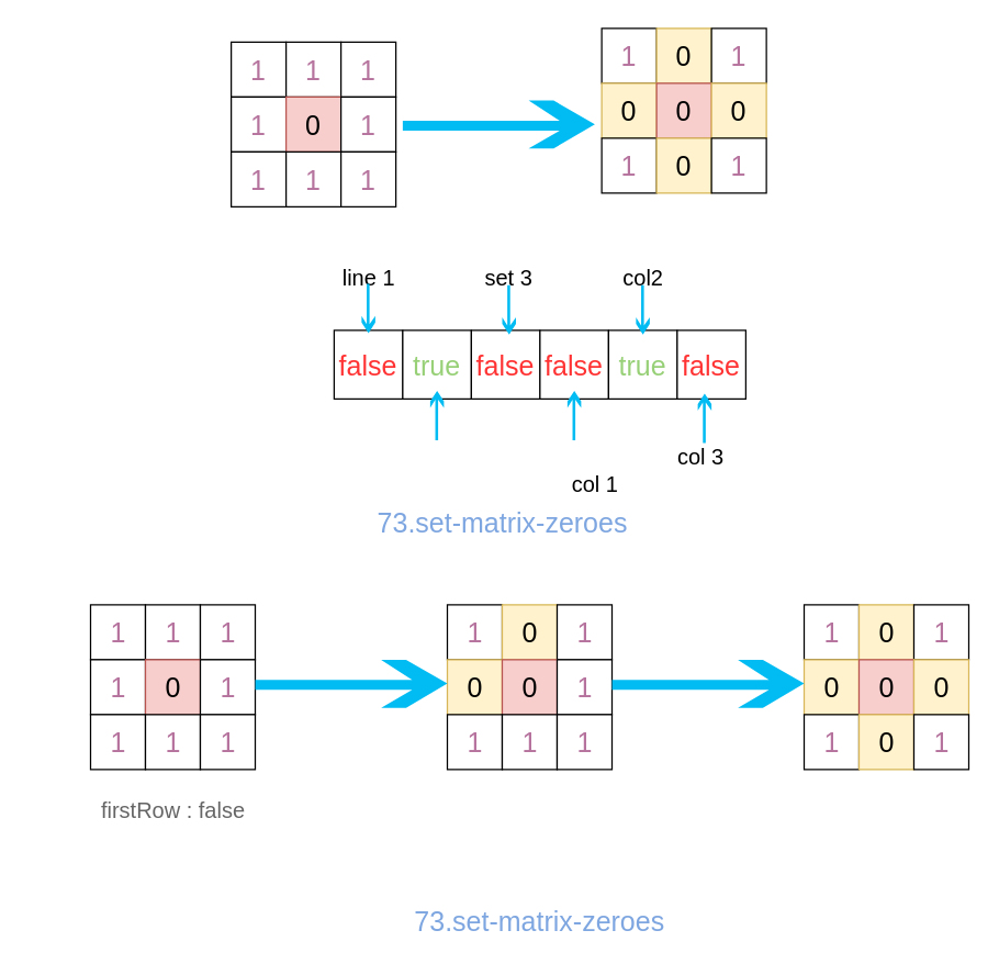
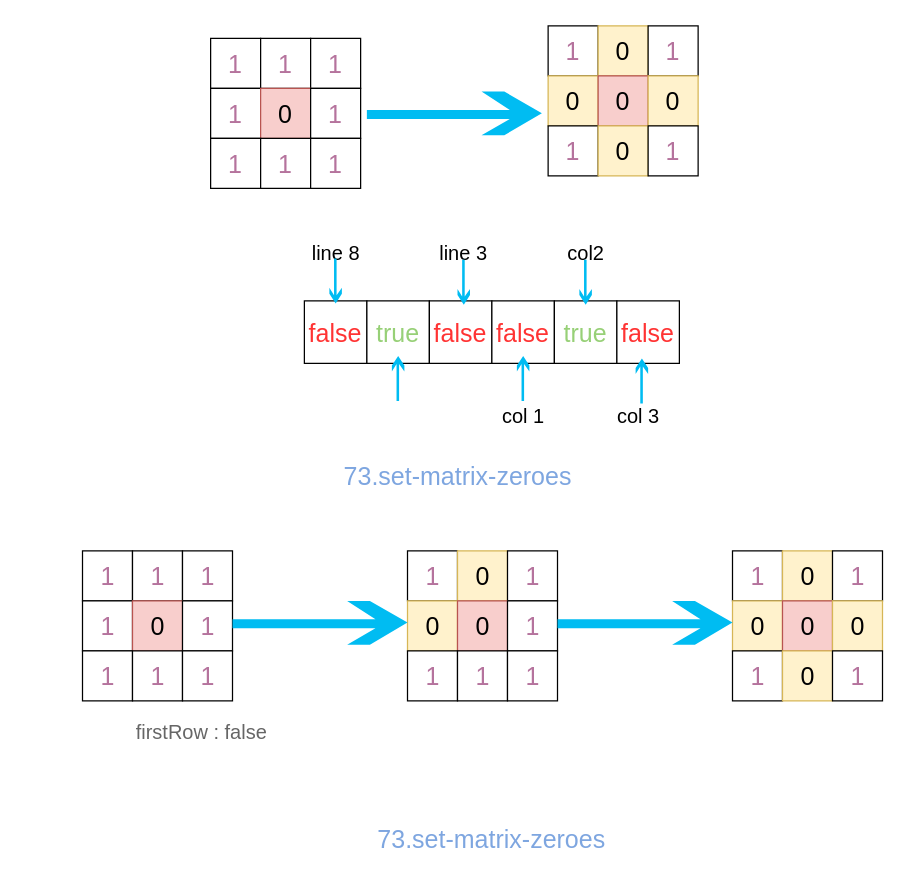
  <mxCell id="0" />
  <mxCell id="1" parent="0" />
  <mxCell id="2" value="73.set-matrix-zeroes" style="text;html=1;strokeColor=none;fillColor=none;align=center;verticalAlign=middle;whiteSpace=wrap;rounded=0;fontSize=20;fontColor=#7EA6E0;" vertex="1" parent="1"><mxGeometry x="215.5" y="370" width="300" height="20" as="geometry" /></mxCell>
  <mxCell id="3" value="1" style="rounded=0;whiteSpace=wrap;html=1;fontSize=20;fontColor=#B5739D;" vertex="1" parent="1"><mxGeometry x="168" y="30" width="40" height="40" as="geometry" /></mxCell>
  <mxCell id="4" value="1" style="rounded=0;whiteSpace=wrap;html=1;fontSize=20;fontColor=#B5739D;" vertex="1" parent="1"><mxGeometry x="208" y="30" width="40" height="40" as="geometry" /></mxCell>
  <mxCell id="5" value="1" style="rounded=0;whiteSpace=wrap;html=1;fontSize=20;fontColor=#B5739D;" vertex="1" parent="1"><mxGeometry x="248" y="30" width="40" height="40" as="geometry" /></mxCell>
  <mxCell id="6" value="1" style="rounded=0;whiteSpace=wrap;html=1;fontSize=20;fontColor=#B5739D;" vertex="1" parent="1"><mxGeometry x="168" y="70" width="40" height="40" as="geometry" /></mxCell>
  <mxCell id="7" value="0" style="rounded=0;whiteSpace=wrap;html=1;fontSize=20;fillColor=#f8cecc;strokeColor=#b85450;" vertex="1" parent="1"><mxGeometry x="208" y="70" width="40" height="40" as="geometry" /></mxCell>
  <mxCell id="8" value="1" style="rounded=0;whiteSpace=wrap;html=1;fontSize=20;fontColor=#B5739D;" vertex="1" parent="1"><mxGeometry x="248" y="70" width="40" height="40" as="geometry" /></mxCell>
  <mxCell id="9" value="1" style="rounded=0;whiteSpace=wrap;html=1;fontSize=20;fontColor=#B5739D;" vertex="1" parent="1"><mxGeometry x="168" y="110" width="40" height="40" as="geometry" /></mxCell>
  <mxCell id="10" value="1" style="rounded=0;whiteSpace=wrap;html=1;fontSize=20;fontColor=#B5739D;" vertex="1" parent="1"><mxGeometry x="208" y="110" width="40" height="40" as="geometry" /></mxCell>
  <mxCell id="11" value="1" style="rounded=0;whiteSpace=wrap;html=1;fontSize=20;fontColor=#B5739D;" vertex="1" parent="1"><mxGeometry x="248" y="110" width="40" height="40" as="geometry" /></mxCell>
  <mxCell id="12" value="1" style="rounded=0;whiteSpace=wrap;html=1;fontSize=20;fontColor=#B5739D;" vertex="1" parent="1"><mxGeometry x="438" y="20" width="40" height="40" as="geometry" /></mxCell>
  <mxCell id="13" value="0" style="rounded=0;whiteSpace=wrap;html=1;fontSize=20;fillColor=#fff2cc;strokeColor=#d6b656;" vertex="1" parent="1"><mxGeometry x="478" y="20" width="40" height="40" as="geometry" /></mxCell>
  <mxCell id="14" value="1" style="rounded=0;whiteSpace=wrap;html=1;fontSize=20;fontColor=#B5739D;" vertex="1" parent="1"><mxGeometry x="518" y="20" width="40" height="40" as="geometry" /></mxCell>
  <mxCell id="15" value="0" style="rounded=0;whiteSpace=wrap;html=1;fontSize=20;fillColor=#fff2cc;strokeColor=#d6b656;" vertex="1" parent="1"><mxGeometry x="438" y="60" width="40" height="40" as="geometry" /></mxCell>
  <mxCell id="16" value="0" style="rounded=0;whiteSpace=wrap;html=1;fontSize=20;fillColor=#f8cecc;strokeColor=#b85450;" vertex="1" parent="1"><mxGeometry x="478" y="60" width="40" height="40" as="geometry" /></mxCell>
  <mxCell id="17" value="0" style="rounded=0;whiteSpace=wrap;html=1;fontSize=20;fillColor=#fff2cc;strokeColor=#d6b656;" vertex="1" parent="1"><mxGeometry x="518" y="60" width="40" height="40" as="geometry" /></mxCell>
  <mxCell id="18" value="1" style="rounded=0;whiteSpace=wrap;html=1;fontSize=20;fontColor=#B5739D;" vertex="1" parent="1"><mxGeometry x="438" y="100" width="40" height="40" as="geometry" /></mxCell>
  <mxCell id="19" value="0" style="rounded=0;whiteSpace=wrap;html=1;fontSize=20;fillColor=#fff2cc;strokeColor=#d6b656;" vertex="1" parent="1"><mxGeometry x="478" y="100" width="40" height="40" as="geometry" /></mxCell>
  <mxCell id="20" value="1" style="rounded=0;whiteSpace=wrap;html=1;fontSize=20;fontColor=#B5739D;" vertex="1" parent="1"><mxGeometry x="518" y="100" width="40" height="40" as="geometry" /></mxCell>
  <mxCell id="21" value="false" style="rounded=0;whiteSpace=wrap;html=1;fontSize=20;fontColor=#FF3333;" vertex="1" parent="1"><mxGeometry x="243" y="240" width="50" height="50" as="geometry" /></mxCell>
  <mxCell id="22" value="true" style="rounded=0;whiteSpace=wrap;html=1;fontSize=20;fontColor=#97D077;" vertex="1" parent="1"><mxGeometry x="293" y="240" width="50" height="50" as="geometry" /></mxCell>
  <mxCell id="23" value="false" style="rounded=0;whiteSpace=wrap;html=1;fontSize=20;fontColor=#FF3333;" vertex="1" parent="1"><mxGeometry x="343" y="240" width="50" height="50" as="geometry" /></mxCell>
  <mxCell id="24" value="false" style="rounded=0;whiteSpace=wrap;html=1;fontSize=20;fontColor=#FF3333;" vertex="1" parent="1"><mxGeometry x="393" y="240" width="50" height="50" as="geometry" /></mxCell>
  <mxCell id="25" value="true" style="rounded=0;whiteSpace=wrap;html=1;fontSize=20;fontColor=#97D077;" vertex="1" parent="1"><mxGeometry x="443" y="240" width="50" height="50" as="geometry" /></mxCell>
  <mxCell id="26" value="false" style="rounded=0;whiteSpace=wrap;html=1;fontSize=20;fontColor=#FF3333;" vertex="1" parent="1"><mxGeometry x="493" y="240" width="50" height="50" as="geometry" /></mxCell>
- <mxCell id="27" value="&lt;font style=&quot;font-size: 16px&quot;&gt;line 1&lt;/font&gt;" style="text;html=1;strokeColor=none;fillColor=none;align=center;verticalAlign=middle;whiteSpace=wrap;rounded=0;fontSize=20;fontColor=#000000;" vertex="1" parent="1"><mxGeometry x="235.5" y="190" width="65" height="20" as="geometry" /></mxCell>
- <mxCell id="28" value="&lt;font style=&quot;font-size: 16px&quot;&gt;set 3&lt;/font&gt;" style="text;html=1;strokeColor=none;fillColor=none;align=center;verticalAlign=middle;whiteSpace=wrap;rounded=0;fontSize=20;fontColor=#000000;" vertex="1" parent="1"><mxGeometry x="338" y="190" width="65" height="20" as="geometry" /></mxCell>
- <mxCell id="29" value="&lt;font style=&quot;font-size: 16px&quot;&gt;col 1&lt;/font&gt;" style="text;html=1;strokeColor=none;fillColor=none;align=center;verticalAlign=middle;whiteSpace=wrap;rounded=0;fontSize=20;fontColor=#000000;" vertex="1" parent="1"><mxGeometry x="400.5" y="340" width="65" height="20" as="geometry" /></mxCell>
+ <mxCell id="27" value="&lt;font style=&quot;font-size: 16px&quot;&gt;line 8&lt;/font&gt;" style="text;html=1;strokeColor=none;fillColor=none;align=center;verticalAlign=middle;whiteSpace=wrap;rounded=0;fontSize=20;fontColor=#000000;" vertex="1" parent="1"><mxGeometry x="235.5" y="190" width="65" height="20" as="geometry" /></mxCell>
+ <mxCell id="28" value="&lt;font style=&quot;font-size: 16px&quot;&gt;line 3&lt;/font&gt;" style="text;html=1;strokeColor=none;fillColor=none;align=center;verticalAlign=middle;whiteSpace=wrap;rounded=0;fontSize=20;fontColor=#000000;" vertex="1" parent="1"><mxGeometry x="338" y="190" width="65" height="20" as="geometry" /></mxCell>
+ <mxCell id="29" value="&lt;font style=&quot;font-size: 16px&quot;&gt;col 1&lt;/font&gt;" style="text;html=1;strokeColor=none;fillColor=none;align=center;verticalAlign=middle;whiteSpace=wrap;rounded=0;fontSize=20;fontColor=#000000;" vertex="1" parent="1"><mxGeometry x="385.5" y="320" width="65" height="20" as="geometry" /></mxCell>
  <mxCell id="30" value="&lt;font style=&quot;font-size: 16px&quot;&gt;col2&lt;/font&gt;" style="text;html=1;strokeColor=none;fillColor=none;align=center;verticalAlign=middle;whiteSpace=wrap;rounded=0;fontSize=20;fontColor=#000000;" vertex="1" parent="1"><mxGeometry x="435.5" y="190" width="65" height="20" as="geometry" /></mxCell>
  <mxCell id="31" value="&lt;font style=&quot;font-size: 16px&quot;&gt;col 3&lt;/font&gt;" style="text;html=1;strokeColor=none;fillColor=none;align=center;verticalAlign=middle;whiteSpace=wrap;rounded=0;fontSize=20;fontColor=#000000;" vertex="1" parent="1"><mxGeometry x="478" y="320" width="65" height="20" as="geometry" /></mxCell>
  <mxCell id="32" value="" style="pointerEvents=1;shadow=0;dashed=0;html=1;strokeColor=none;labelPosition=center;verticalLabelPosition=bottom;verticalAlign=top;align=center;shape=mxgraph.mscae.deprecated.poster_arrow;fillColor=#00BCF2;fontSize=20;fontColor=#000000;" vertex="1" parent="1"><mxGeometry x="263" y="206" width="10" height="36" as="geometry" /></mxCell>
  <mxCell id="33" value="" style="pointerEvents=1;shadow=0;dashed=0;html=1;strokeColor=none;labelPosition=center;verticalLabelPosition=bottom;verticalAlign=top;align=center;shape=mxgraph.mscae.deprecated.poster_arrow;fillColor=#00BCF2;fontSize=20;fontColor=#000000;" vertex="1" parent="1"><mxGeometry x="365.5" y="207" width="10" height="36" as="geometry" /></mxCell>
  <mxCell id="34" value="" style="pointerEvents=1;shadow=0;dashed=0;html=1;strokeColor=none;labelPosition=center;verticalLabelPosition=bottom;verticalAlign=top;align=center;shape=mxgraph.mscae.deprecated.poster_arrow;fillColor=#00BCF2;fontSize=20;fontColor=#000000;" vertex="1" parent="1"><mxGeometry x="463" y="207" width="10" height="36" as="geometry" /></mxCell>
  <mxCell id="35" value="" style="pointerEvents=1;shadow=0;dashed=0;html=1;strokeColor=none;labelPosition=center;verticalLabelPosition=bottom;verticalAlign=top;align=center;shape=mxgraph.mscae.deprecated.poster_arrow;fillColor=#00BCF2;fontSize=20;fontColor=#000000;flipV=1;" vertex="1" parent="1"><mxGeometry x="313" y="284" width="10" height="36" as="geometry" /></mxCell>
  <mxCell id="36" value="" style="pointerEvents=1;shadow=0;dashed=0;html=1;strokeColor=none;labelPosition=center;verticalLabelPosition=bottom;verticalAlign=top;align=center;shape=mxgraph.mscae.deprecated.poster_arrow;fillColor=#00BCF2;fontSize=20;fontColor=#000000;flipV=1;" vertex="1" parent="1"><mxGeometry x="413" y="284" width="10" height="36" as="geometry" /></mxCell>
  <mxCell id="37" value="" style="pointerEvents=1;shadow=0;dashed=0;html=1;strokeColor=none;labelPosition=center;verticalLabelPosition=bottom;verticalAlign=top;align=center;shape=mxgraph.mscae.deprecated.poster_arrow;fillColor=#00BCF2;fontSize=20;fontColor=#000000;flipV=1;" vertex="1" parent="1"><mxGeometry x="508" y="286" width="10" height="36" as="geometry" /></mxCell>
  <mxCell id="38" value="" style="pointerEvents=1;shadow=0;dashed=0;html=1;strokeColor=none;labelPosition=center;verticalLabelPosition=bottom;verticalAlign=top;align=center;shape=mxgraph.mscae.deprecated.poster_arrow;fillColor=#00BCF2;fontSize=20;fontColor=#000000;direction=north;" vertex="1" parent="1"><mxGeometry x="293" y="72.5" width="140" height="35" as="geometry" /></mxCell>
  <mxCell id="39" value="1" style="rounded=0;whiteSpace=wrap;html=1;fontSize=20;fontColor=#B5739D;" vertex="1" parent="1"><mxGeometry x="65.5" y="440" width="40" height="40" as="geometry" /></mxCell>
  <mxCell id="40" value="1" style="rounded=0;whiteSpace=wrap;html=1;fontSize=20;fontColor=#B5739D;" vertex="1" parent="1"><mxGeometry x="105.5" y="440" width="40" height="40" as="geometry" /></mxCell>
  <mxCell id="41" value="1" style="rounded=0;whiteSpace=wrap;html=1;fontSize=20;fontColor=#B5739D;" vertex="1" parent="1"><mxGeometry x="145.5" y="440" width="40" height="40" as="geometry" /></mxCell>
  <mxCell id="42" value="1" style="rounded=0;whiteSpace=wrap;html=1;fontSize=20;fontColor=#B5739D;" vertex="1" parent="1"><mxGeometry x="65.5" y="480" width="40" height="40" as="geometry" /></mxCell>
  <mxCell id="43" value="0" style="rounded=0;whiteSpace=wrap;html=1;fontSize=20;fillColor=#f8cecc;strokeColor=#b85450;" vertex="1" parent="1"><mxGeometry x="105.5" y="480" width="40" height="40" as="geometry" /></mxCell>
  <mxCell id="44" value="1" style="rounded=0;whiteSpace=wrap;html=1;fontSize=20;fontColor=#B5739D;" vertex="1" parent="1"><mxGeometry x="145.5" y="480" width="40" height="40" as="geometry" /></mxCell>
  <mxCell id="45" value="1" style="rounded=0;whiteSpace=wrap;html=1;fontSize=20;fontColor=#B5739D;" vertex="1" parent="1"><mxGeometry x="65.5" y="520" width="40" height="40" as="geometry" /></mxCell>
  <mxCell id="46" value="1" style="rounded=0;whiteSpace=wrap;html=1;fontSize=20;fontColor=#B5739D;" vertex="1" parent="1"><mxGeometry x="105.5" y="520" width="40" height="40" as="geometry" /></mxCell>
  <mxCell id="47" value="1" style="rounded=0;whiteSpace=wrap;html=1;fontSize=20;fontColor=#B5739D;" vertex="1" parent="1"><mxGeometry x="145.5" y="520" width="40" height="40" as="geometry" /></mxCell>
  <mxCell id="48" value="1" style="rounded=0;whiteSpace=wrap;html=1;fontSize=20;fontColor=#B5739D;" vertex="1" parent="1"><mxGeometry x="325.5" y="440" width="40" height="40" as="geometry" /></mxCell>
  <mxCell id="49" value="0" style="rounded=0;whiteSpace=wrap;html=1;fontSize=20;fillColor=#fff2cc;strokeColor=#d6b656;" vertex="1" parent="1"><mxGeometry x="365.5" y="440" width="40" height="40" as="geometry" /></mxCell>
  <mxCell id="50" value="1" style="rounded=0;whiteSpace=wrap;html=1;fontSize=20;fontColor=#B5739D;" vertex="1" parent="1"><mxGeometry x="405.5" y="440" width="40" height="40" as="geometry" /></mxCell>
  <mxCell id="51" value="0" style="rounded=0;whiteSpace=wrap;html=1;fontSize=20;fillColor=#fff2cc;strokeColor=#d6b656;" vertex="1" parent="1"><mxGeometry x="325.5" y="480" width="40" height="40" as="geometry" /></mxCell>
  <mxCell id="52" value="0" style="rounded=0;whiteSpace=wrap;html=1;fontSize=20;fillColor=#f8cecc;strokeColor=#b85450;" vertex="1" parent="1"><mxGeometry x="365.5" y="480" width="40" height="40" as="geometry" /></mxCell>
  <mxCell id="53" value="1" style="rounded=0;whiteSpace=wrap;html=1;fontSize=20;fontColor=#B5739D;" vertex="1" parent="1"><mxGeometry x="405.5" y="480" width="40" height="40" as="geometry" /></mxCell>
  <mxCell id="54" value="1" style="rounded=0;whiteSpace=wrap;html=1;fontSize=20;fontColor=#B5739D;" vertex="1" parent="1"><mxGeometry x="325.5" y="520" width="40" height="40" as="geometry" /></mxCell>
  <mxCell id="55" value="1" style="rounded=0;whiteSpace=wrap;html=1;fontSize=20;fontColor=#B5739D;" vertex="1" parent="1"><mxGeometry x="365.5" y="520" width="40" height="40" as="geometry" /></mxCell>
  <mxCell id="56" value="1" style="rounded=0;whiteSpace=wrap;html=1;fontSize=20;fontColor=#B5739D;" vertex="1" parent="1"><mxGeometry x="405.5" y="520" width="40" height="40" as="geometry" /></mxCell>
- <mxCell id="57" value="firstRow : false" style="text;html=1;strokeColor=none;fillColor=none;align=center;verticalAlign=middle;whiteSpace=wrap;rounded=0;fontSize=16;fontColor=#666666;" vertex="1" parent="1"><mxGeometry x="20.5" y="580" width="210" height="20" as="geometry" /></mxCell>
+ <mxCell id="57" value="firstRow : false" style="text;html=1;strokeColor=none;fillColor=none;align=center;verticalAlign=middle;whiteSpace=wrap;rounded=0;fontSize=16;fontColor=#666666;" vertex="1" parent="1"><mxGeometry x="55.5" y="575" width="210" height="20" as="geometry" /></mxCell>
  <mxCell id="58" value="1" style="rounded=0;whiteSpace=wrap;html=1;fontSize=20;fontColor=#B5739D;" vertex="1" parent="1"><mxGeometry x="585.5" y="440" width="40" height="40" as="geometry" /></mxCell>
  <mxCell id="59" value="0" style="rounded=0;whiteSpace=wrap;html=1;fontSize=20;fillColor=#fff2cc;strokeColor=#d6b656;" vertex="1" parent="1"><mxGeometry x="625.5" y="440" width="40" height="40" as="geometry" /></mxCell>
  <mxCell id="60" value="1" style="rounded=0;whiteSpace=wrap;html=1;fontSize=20;fontColor=#B5739D;" vertex="1" parent="1"><mxGeometry x="665.5" y="440" width="40" height="40" as="geometry" /></mxCell>
  <mxCell id="61" value="0" style="rounded=0;whiteSpace=wrap;html=1;fontSize=20;fillColor=#fff2cc;strokeColor=#d6b656;" vertex="1" parent="1"><mxGeometry x="585.5" y="480" width="40" height="40" as="geometry" /></mxCell>
  <mxCell id="62" value="0" style="rounded=0;whiteSpace=wrap;html=1;fontSize=20;fillColor=#f8cecc;strokeColor=#b85450;" vertex="1" parent="1"><mxGeometry x="625.5" y="480" width="40" height="40" as="geometry" /></mxCell>
  <mxCell id="63" value="0" style="rounded=0;whiteSpace=wrap;html=1;fontSize=20;fillColor=#fff2cc;strokeColor=#d6b656;" vertex="1" parent="1"><mxGeometry x="665.5" y="480" width="40" height="40" as="geometry" /></mxCell>
  <mxCell id="64" value="1" style="rounded=0;whiteSpace=wrap;html=1;fontSize=20;fontColor=#B5739D;" vertex="1" parent="1"><mxGeometry x="585.5" y="520" width="40" height="40" as="geometry" /></mxCell>
  <mxCell id="65" value="0" style="rounded=0;whiteSpace=wrap;html=1;fontSize=20;fillColor=#fff2cc;strokeColor=#d6b656;" vertex="1" parent="1"><mxGeometry x="625.5" y="520" width="40" height="40" as="geometry" /></mxCell>
  <mxCell id="66" value="1" style="rounded=0;whiteSpace=wrap;html=1;fontSize=20;fontColor=#B5739D;" vertex="1" parent="1"><mxGeometry x="665.5" y="520" width="40" height="40" as="geometry" /></mxCell>
  <mxCell id="67" value="" style="pointerEvents=1;shadow=0;dashed=0;html=1;strokeColor=none;labelPosition=center;verticalLabelPosition=bottom;verticalAlign=top;align=center;shape=mxgraph.mscae.deprecated.poster_arrow;fillColor=#00BCF2;fontSize=20;fontColor=#000000;direction=north;" vertex="1" parent="1"><mxGeometry x="185.5" y="480" width="140" height="35" as="geometry" /></mxCell>
  <mxCell id="68" value="" style="pointerEvents=1;shadow=0;dashed=0;html=1;strokeColor=none;labelPosition=center;verticalLabelPosition=bottom;verticalAlign=top;align=center;shape=mxgraph.mscae.deprecated.poster_arrow;fillColor=#00BCF2;fontSize=20;fontColor=#000000;direction=north;" vertex="1" parent="1"><mxGeometry x="445.5" y="480" width="140" height="35" as="geometry" /></mxCell>
  <mxCell id="69" value="73.set-matrix-zeroes" style="text;html=1;strokeColor=none;fillColor=none;align=center;verticalAlign=middle;whiteSpace=wrap;rounded=0;fontSize=20;fontColor=#7EA6E0;" vertex="1" parent="1"><mxGeometry x="243" y="660" width="300" height="20" as="geometry" /></mxCell>
